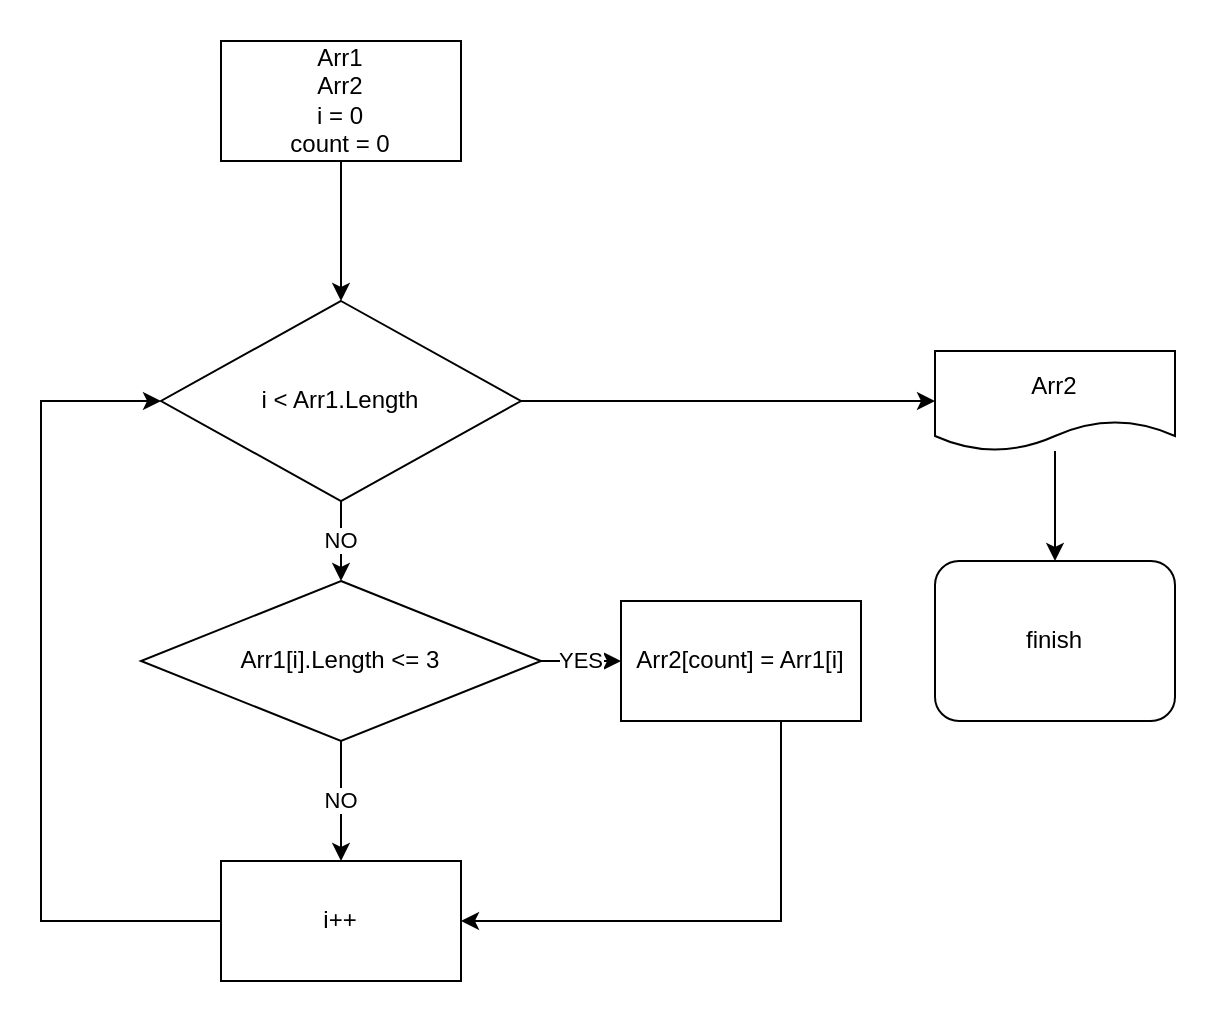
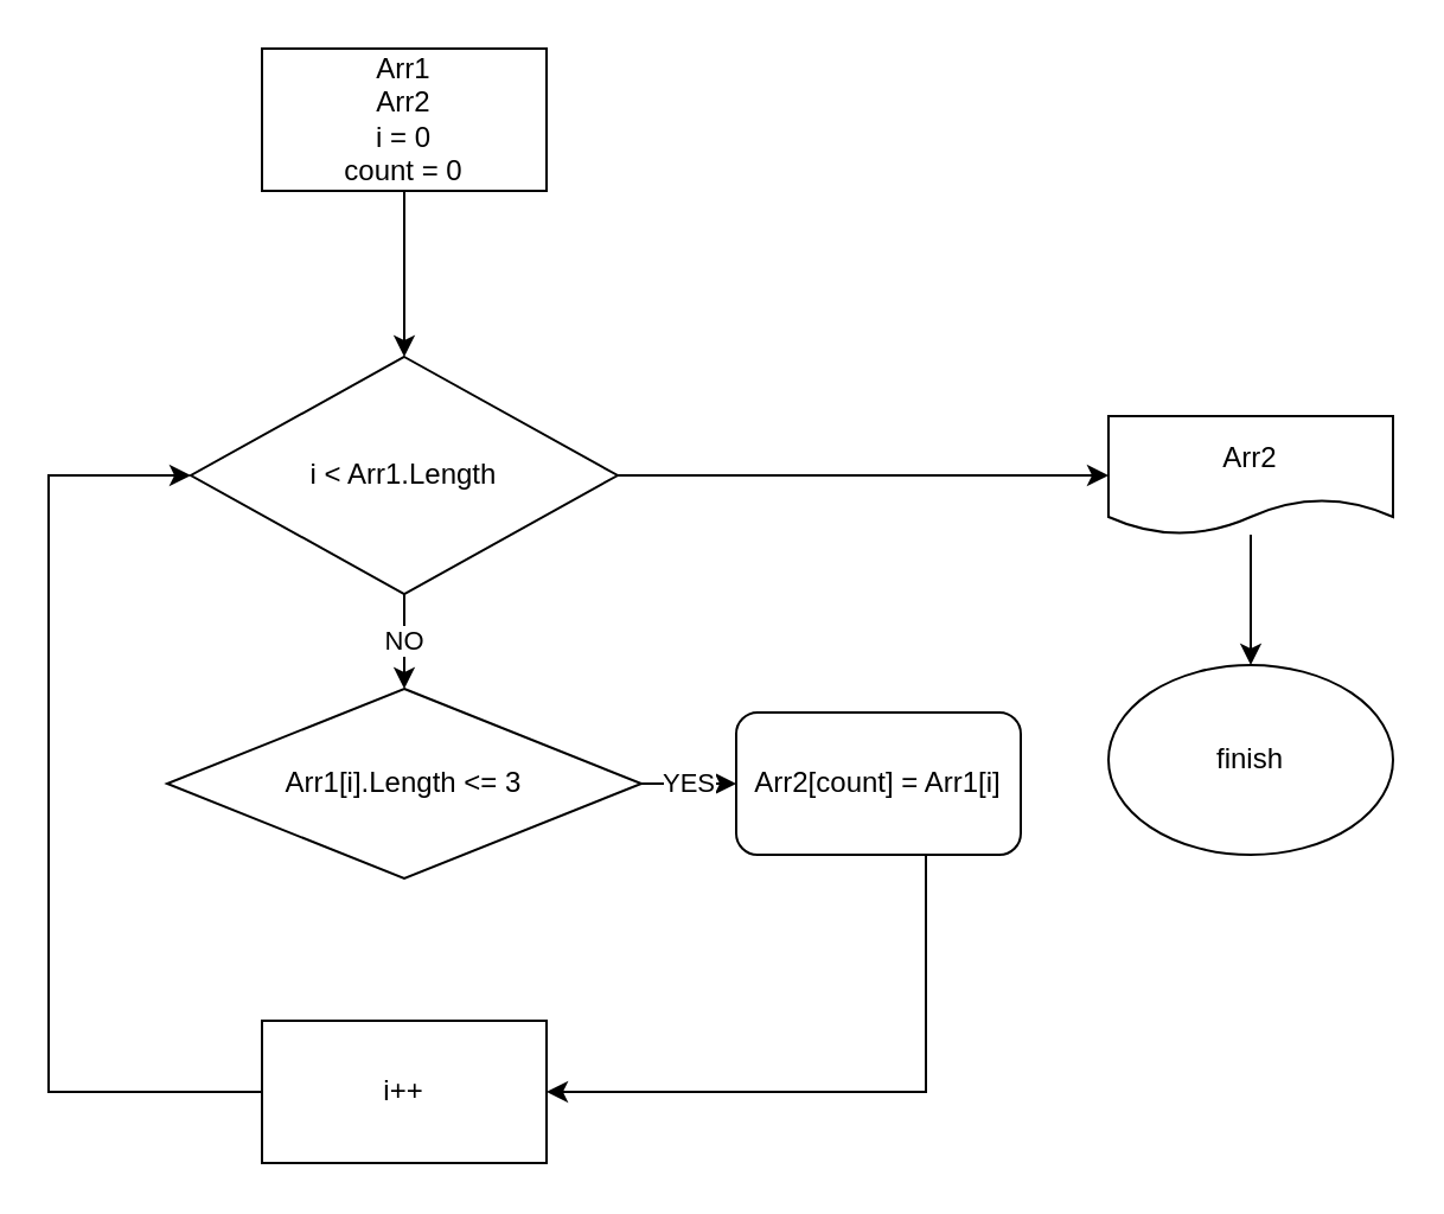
  <mxCell id="0" />
  <mxCell id="1" parent="0" />
  <mxCell id="2" value="" style="edgeStyle=orthogonalEdgeStyle;rounded=0;orthogonalLoop=1;jettySize=auto;html=1;" edge="1" parent="1" source="3" target="6"><mxGeometry relative="1" as="geometry" /></mxCell>
  <mxCell id="3" value="&lt;div&gt;Arr1&lt;/div&gt;&lt;div&gt;Arr2&lt;/div&gt;&lt;div&gt;i = 0&lt;/div&gt;&lt;div&gt;count = 0&lt;br&gt;&lt;/div&gt;" style="whiteSpace=wrap;html=1;" vertex="1" parent="1"><mxGeometry x="110" y="20" width="120" height="60" as="geometry" /></mxCell>
  <mxCell id="4" value="NO" style="edgeStyle=orthogonalEdgeStyle;rounded=0;orthogonalLoop=1;jettySize=auto;html=1;" edge="1" parent="1" source="6" target="9"><mxGeometry relative="1" as="geometry" /></mxCell>
  <mxCell id="5" value="" style="edgeStyle=orthogonalEdgeStyle;rounded=0;orthogonalLoop=1;jettySize=auto;html=1;entryX=0;entryY=0.5;entryDx=0;entryDy=0;" edge="1" parent="1" source="6" target="15"><mxGeometry relative="1" as="geometry"><mxPoint x="370" y="200" as="targetPoint" /></mxGeometry></mxCell>
  <mxCell id="6" value="i &amp;lt; Arr1.Length" style="rhombus;whiteSpace=wrap;html=1;" vertex="1" parent="1"><mxGeometry x="80" y="150" width="180" height="100" as="geometry" /></mxCell>
- <mxCell id="7" value="NO" style="edgeStyle=orthogonalEdgeStyle;rounded=0;orthogonalLoop=1;jettySize=auto;html=1;" edge="1" parent="1" source="9" target="11"><mxGeometry relative="1" as="geometry" /></mxCell>
  <mxCell id="8" value="YES" style="edgeStyle=orthogonalEdgeStyle;rounded=0;orthogonalLoop=1;jettySize=auto;html=1;" edge="1" parent="1" source="9" target="13"><mxGeometry relative="1" as="geometry" /></mxCell>
  <mxCell id="9" value="Arr1[i].Length &amp;lt;= 3" style="rhombus;whiteSpace=wrap;html=1;" vertex="1" parent="1"><mxGeometry x="70" y="290" width="200" height="80" as="geometry" /></mxCell>
  <mxCell id="10" style="edgeStyle=orthogonalEdgeStyle;rounded=0;orthogonalLoop=1;jettySize=auto;html=1;entryX=0;entryY=0.5;entryDx=0;entryDy=0;" edge="1" parent="1" source="11" target="6"><mxGeometry relative="1" as="geometry"><Array as="points"><mxPoint x="20" y="460" /><mxPoint x="20" y="200" /></Array></mxGeometry></mxCell>
  <mxCell id="11" value="i++" style="whiteSpace=wrap;html=1;" vertex="1" parent="1"><mxGeometry x="110" y="430" width="120" height="60" as="geometry" /></mxCell>
  <mxCell id="12" style="edgeStyle=orthogonalEdgeStyle;rounded=0;orthogonalLoop=1;jettySize=auto;html=1;entryX=1;entryY=0.5;entryDx=0;entryDy=0;" edge="1" parent="1" source="13" target="11"><mxGeometry relative="1" as="geometry"><Array as="points"><mxPoint x="390" y="460" /></Array></mxGeometry></mxCell>
- <mxCell id="13" value="Arr2[count] = Arr1[i]" style="whiteSpace=wrap;html=1;" vertex="1" parent="1"><mxGeometry x="310" y="300" width="120" height="60" as="geometry" /></mxCell>
+ <mxCell id="13" value="Arr2[count] = Arr1[i]" style="whiteSpace=wrap;html=1;rounded=1;" vertex="1" parent="1"><mxGeometry x="310" y="300" width="120" height="60" as="geometry" /></mxCell>
  <mxCell id="14" value="" style="edgeStyle=orthogonalEdgeStyle;rounded=0;orthogonalLoop=1;jettySize=auto;html=1;" edge="1" parent="1" source="15" target="16"><mxGeometry relative="1" as="geometry" /></mxCell>
  <mxCell id="15" value="Arr2" style="shape=document;whiteSpace=wrap;html=1;boundedLbl=1;" vertex="1" parent="1"><mxGeometry x="467" y="175" width="120" height="50" as="geometry" /></mxCell>
- <mxCell id="16" value="finish" style="whiteSpace=wrap;html=1;rounded=1;" vertex="1" parent="1"><mxGeometry x="467" y="280" width="120" height="80" as="geometry" /></mxCell>
+ <mxCell id="16" value="finish" style="ellipse;whiteSpace=wrap;html=1;" vertex="1" parent="1"><mxGeometry x="467" y="280" width="120" height="80" as="geometry" /></mxCell>
